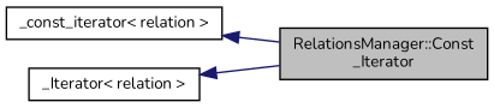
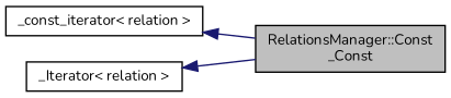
  digraph {
    fontname=Nunito
    rankdir=LR
    node [color=black fillcolor=white fontname=Nunito fontsize=10 shape=record style=filled]
    edge [color=midnightblue dir=back fontname=Nunito fontsize=10 labelfontname=Helvetica labelfontsize=10 style=solid]
-   n1 [fillcolor=grey75 fontcolor=black height=0.2 label="RelationsManager::Const\l_Iterator" width=0.4]
+   n1 [fillcolor=grey75 fontcolor=black height=0.2 label="RelationsManager::Const\l_Const" width=0.4]
    n2 [height=0.2 label="_const_iterator\< relation \>" width=0.4]
    n3 [height=0.2 label="_Iterator\< relation \>" width=0.4]
    n2 -> n1
    n3 -> n1
  }
